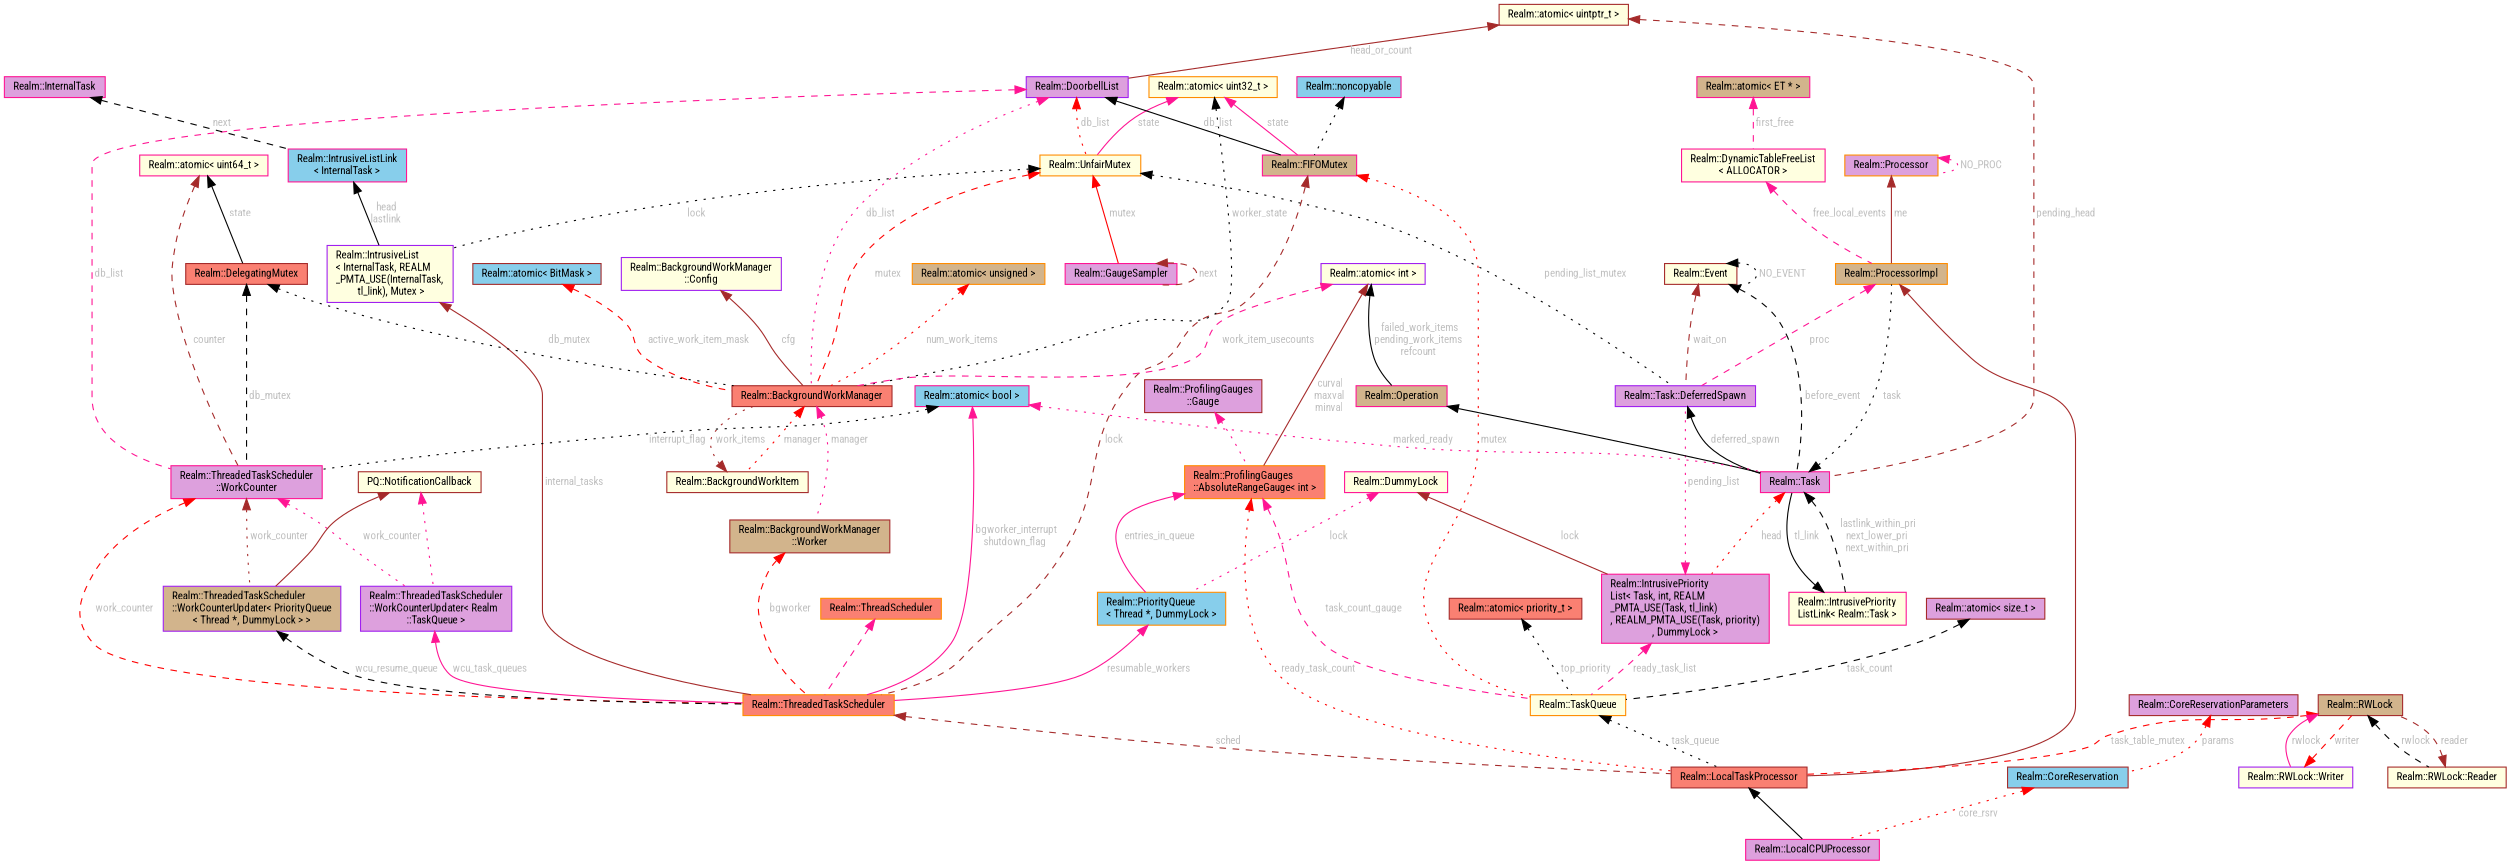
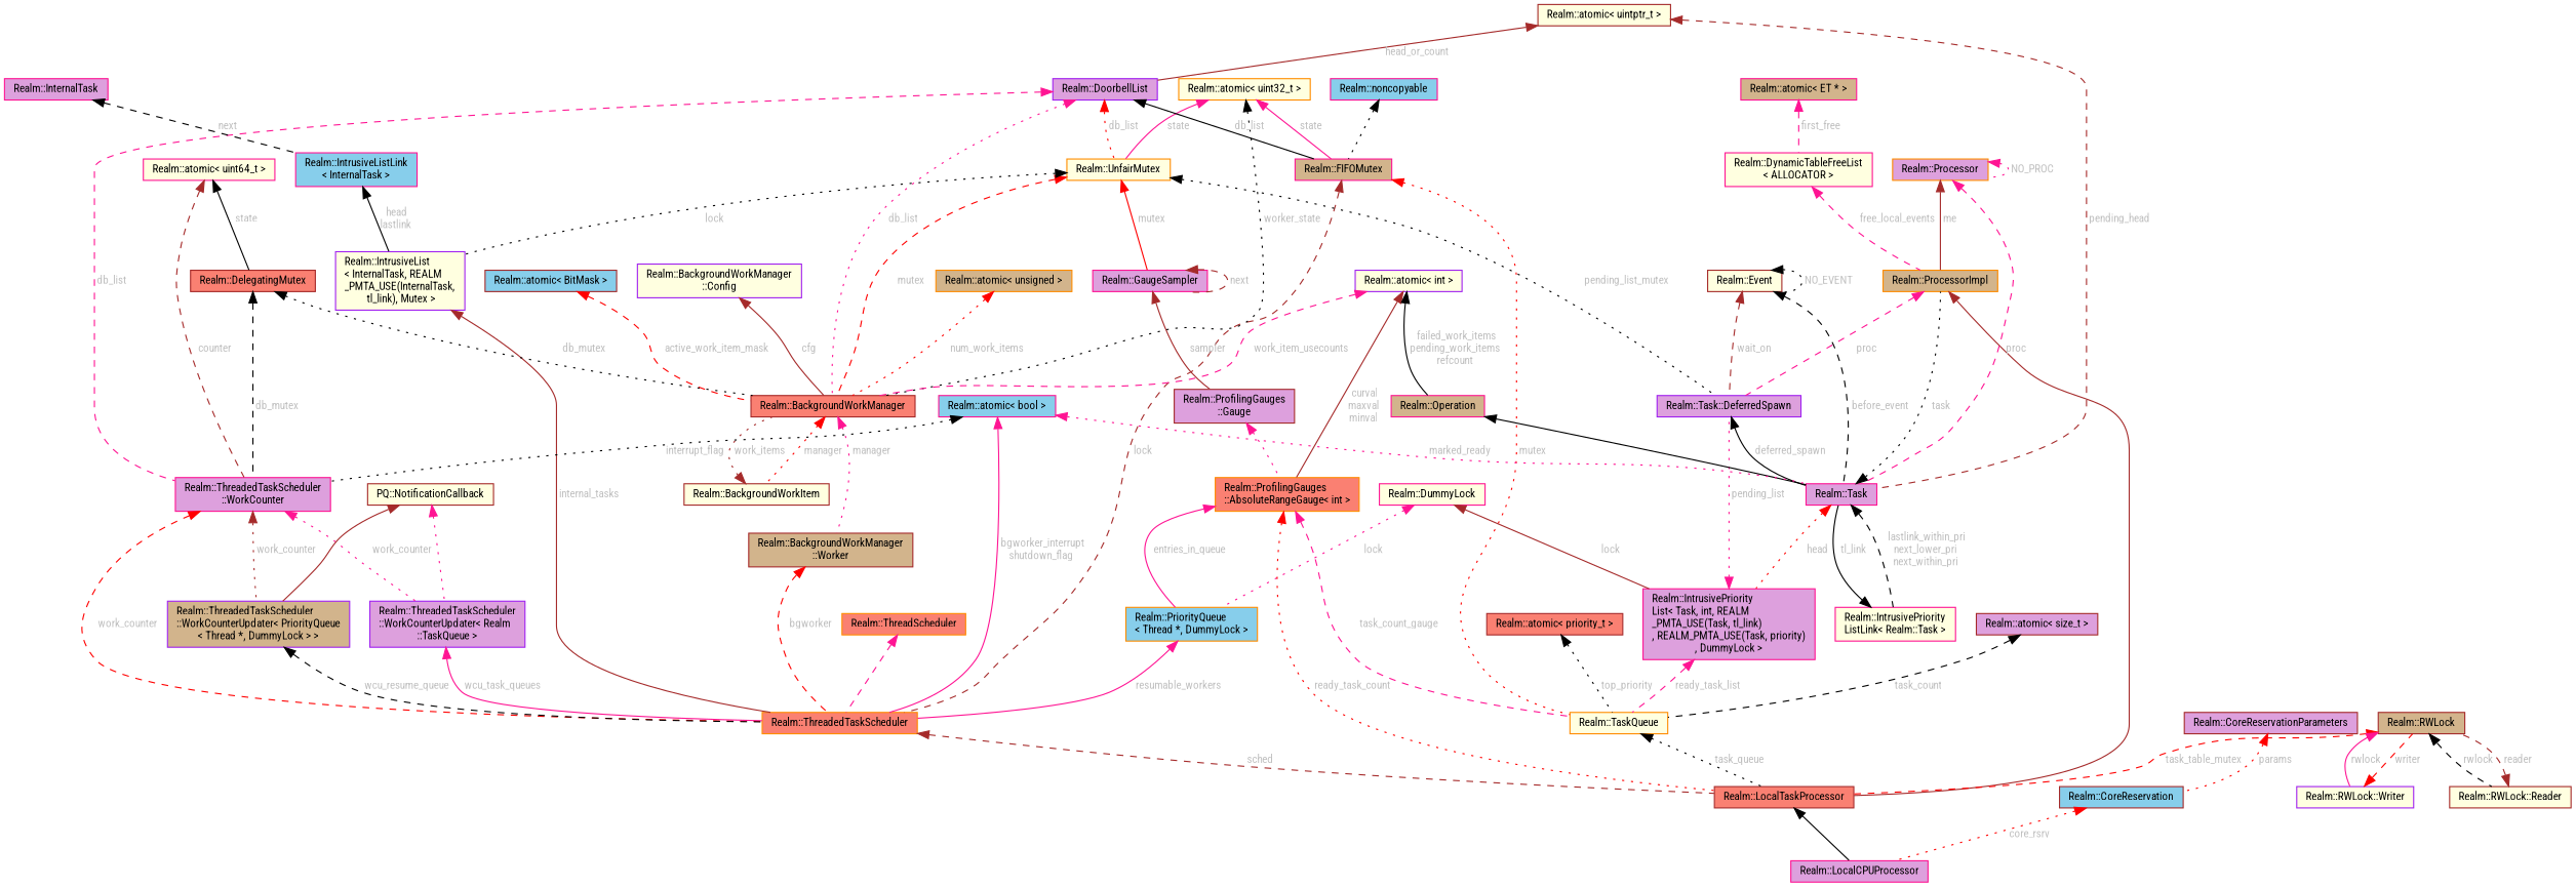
  digraph {
    fontname="Roboto Condensed"
    node [color=deeppink fillcolor=lightyellow fontname="Roboto Condensed" fontsize=10 shape=box style=filled]
    edge [color=black dir=back fontname="Roboto Condensed" fontsize=10 labelfontname=Helvetica labelfontsize=10 style=dashed fontcolor=grey]
    n1 [fillcolor=plum fontcolor=black height=0.2 label="Realm::LocalCPUProcessor" width=0.4]
    n2 [color=brown fillcolor=salmon height=0.2 label="Realm::LocalTaskProcessor" width=0.4]
    n3 [color=darkorange fillcolor=tan height=0.2 label="Realm::ProcessorImpl" width=0.4]
    n4 [color=purple fillcolor=plum height=0.2 label="Realm::Task::DeferredSpawn" width=0.4]
    n5 [fillcolor=plum height=0.2 label="Realm::Task" width=0.4]
    n6 [height=0.2 label="Realm::DynamicTableFreeList\l\< ALLOCATOR \>" width=0.4]
    n7 [fillcolor=tan height=0.2 label="Realm::atomic\< ET * \>" width=0.4]
    n8 [color=darkorange fillcolor=plum height=0.2 label="Realm::Processor" width=0.4]
    n9 [fillcolor=plum height=0.2 label="Realm::IntrusivePriority\lList\< Task, int, REALM\l_PMTA_USE(Task, tl_link)\l, REALM_PMTA_USE(Task, priority)\l, DummyLock \>" width=0.4]
    n10 [height=0.2 label="Realm::IntrusivePriority\lListLink\< Realm::Task \>" width=0.4]
    n11 [color=darkorange fillcolor=salmon height=0.2 label="Realm::ThreadedTaskScheduler" width=0.4]
    n12 [color=darkorange fillcolor=salmon height=0.2 label="Realm::ThreadScheduler" width=0.4]
    n13 [fillcolor=tan height=0.2 label="Realm::FIFOMutex" width=0.4]
    n14 [color=darkorange height=0.2 label="Realm::TaskQueue" width=0.4]
    n15 [fillcolor=skyblue height=0.2 label="Realm::noncopyable" width=0.4]
    n16 [color=darkorange height=0.2 label="Realm::UnfairMutex" width=0.4]
    n17 [color=brown fillcolor=salmon height=0.2 label="Realm::BackgroundWorkManager" width=0.4]
    n18 [color=purple height=0.2 label="Realm::IntrusiveList\l\< InternalTask, REALM\l_PMTA_USE(InternalTask,\l tl_link), Mutex \>" width=0.4]
    n19 [fillcolor=plum height=0.2 label="Realm::GaugeSampler" width=0.4]
    n20 [color=darkorange height=0.2 label="Realm::atomic\< uint32_t \>" width=0.4]
    n21 [color=brown fillcolor=tan height=0.2 label="Realm::BackgroundWorkManager\l::Worker" width=0.4]
    n22 [color=brown height=0.2 label="Realm::BackgroundWorkItem" width=0.4]
    n23 [color=purple fillcolor=plum height=0.2 label="Realm::DoorbellList" width=0.4]
    n24 [fillcolor=plum height=0.2 label="Realm::ThreadedTaskScheduler\l::WorkCounter" width=0.4]
    n25 [color=purple fillcolor=plum height=0.2 label="Realm::ThreadedTaskScheduler\l::WorkCounterUpdater\< Realm\l::TaskQueue \>" width=0.4]
    n26 [color=purple fillcolor=tan height=0.2 label="Realm::ThreadedTaskScheduler\l::WorkCounterUpdater\< PriorityQueue\l\< Thread *, DummyLock \> \>" width=0.4]
    n27 [color=brown height=0.2 label="Realm::atomic\< uintptr_t \>" width=0.4]
    n28 [color=brown fillcolor=plum height=0.2 label="Realm::ProfilingGauges\l::Gauge" width=0.4]
    n29 [fillcolor=skyblue height=0.2 label="Realm::IntrusiveListLink\l\< InternalTask \>" width=0.4]
    n30 [fillcolor=plum height=0.2 label="Realm::InternalTask" width=0.4]
    n31 [color=darkorange fillcolor=skyblue height=0.2 label="Realm::PriorityQueue\l\< Thread *, DummyLock \>" width=0.4]
    n32 [height=0.2 label="Realm::DummyLock" width=0.4]
    n33 [color=darkorange fillcolor=salmon height=0.2 label="Realm::ProfilingGauges\l::AbsoluteRangeGauge\< int \>" width=0.4]
    n34 [color=purple height=0.2 label="Realm::atomic\< int \>" width=0.4]
    n35 [fillcolor=tan height=0.2 label="Realm::Operation" width=0.4]
    n36 [fillcolor=skyblue height=0.2 label="Realm::atomic\< bool \>" width=0.4]
    n37 [height=0.2 label="Realm::atomic\< uint64_t \>" width=0.4]
    n38 [color=brown fillcolor=salmon height=0.2 label="Realm::DelegatingMutex" width=0.4]
    n39 [color=brown height=0.2 label="PQ::NotificationCallback" width=0.4]
    n40 [color=purple height=0.2 label="Realm::BackgroundWorkManager\l::Config" width=0.4]
    n41 [color=darkorange fillcolor=tan height=0.2 label="Realm::atomic\< unsigned \>" width=0.4]
    n42 [color=brown fillcolor=skyblue height=0.2 label="Realm::atomic\< BitMask \>" width=0.4]
    n43 [color=brown fillcolor=salmon height=0.2 label="Realm::atomic\< priority_t \>" width=0.4]
    n44 [color=brown fillcolor=plum height=0.2 label="Realm::atomic\< size_t \>" width=0.4]
    n45 [color=brown height=0.2 label="Realm::Event" width=0.4]
    n46 [color=brown fillcolor=tan height=0.2 label="Realm::RWLock" width=0.4]
    n47 [color=purple height=0.2 label="Realm::RWLock::Writer" width=0.4]
    n48 [color=brown height=0.2 label="Realm::RWLock::Reader" width=0.4]
    n49 [color=brown fillcolor=skyblue height=0.2 label="Realm::CoreReservation" width=0.4]
    n50 [color=brown fillcolor=plum height=0.2 label="Realm::CoreReservationParameters" width=0.4]
    n2 -> n1 [style=solid fontcolor=""]
    n3 -> n2 [color=brown style=solid fontcolor=""]
    n3 -> n4 [color=deeppink label=" proc"]
    n4 -> n5 [label=" deferred_spawn" style=solid]
    n5 -> n3 [label=" task" style=dotted]
    n5 -> n9 [color=red label=" head" style=dotted]
    n5 -> n10 [label=" lastlink_within_pri\nnext_lower_pri\nnext_within_pri"]
    n6 -> n3 [color=deeppink label=" free_local_events"]
    n7 -> n6 [color=deeppink label=" first_free"]
    n8 -> n3 [color=brown label=" me" style=solid]
+   n8 -> n5 [color=deeppink label=" proc"]
    n8 -> n8 [color=deeppink label=" NO_PROC" style=dotted]
    n9 -> n4 [color=deeppink label=" pending_list" style=dotted]
    n9 -> n14 [color=deeppink label=" ready_task_list"]
    n10 -> n5 [label=" tl_link" style=solid]
    n11 -> n2 [color=brown label=" sched"]
    n12 -> n11 [color=deeppink fontcolor=""]
    n13 -> n11 [color=brown label=" lock"]
    n13 -> n14 [color=red label=" mutex" style=dotted]
    n14 -> n2 [label=" task_queue" style=dotted]
    n15 -> n13 [style=dotted fontcolor=""]
    n16 -> n4 [label=" pending_list_mutex" style=dotted]
    n16 -> n17 [color=red label=" mutex"]
    n16 -> n18 [label=" lock" style=dotted]
    n16 -> n19 [color=red label=" mutex" style=solid]
    n17 -> n21 [color=deeppink label=" manager" style=dotted]
    n17 -> n22 [color=red label=" manager" style=dotted]
    n18 -> n11 [color=brown label=" internal_tasks" style=solid]
    n19 -> n19 [color=brown label=" next"]
+   n19 -> n28 [color=brown label=" sampler" style=solid]
    n20 -> n13 [color=deeppink label=" state" style=solid]
    n20 -> n16 [color=deeppink label=" state" style=solid]
    n20 -> n17 [label=" worker_state" style=dotted]
    n21 -> n11 [color=red label=" bgworker"]
    n22 -> n17 [color=brown label=" work_items" style=dotted]
    n23 -> n13 [label=" db_list" style=solid]
    n23 -> n16 [color=red label=" db_list" style=dotted]
    n23 -> n17 [color=deeppink label=" db_list" style=dotted]
    n23 -> n24 [color=deeppink label=" db_list"]
    n24 -> n11 [color=red label=" work_counter"]
    n24 -> n25 [color=deeppink label=" work_counter" style=dotted]
    n24 -> n26 [color=brown label=" work_counter" style=dotted]
    n25 -> n11 [color=deeppink label=" wcu_task_queues" style=solid]
    n26 -> n11 [label=" wcu_resume_queue"]
    n27 -> n5 [color=brown label=" pending_head"]
    n27 -> n23 [color=brown label=" head_or_count" style=solid]
    n28 -> n33 [color=deeppink style=dotted fontcolor=""]
    n29 -> n18 [label=" head\nlastlink" style=solid]
    n30 -> n29 [label=" next"]
    n31 -> n11 [color=deeppink label=" resumable_workers" style=solid]
    n32 -> n9 [color=brown label=" lock" style=solid]
    n32 -> n31 [color=deeppink label=" lock" style=dotted]
    n33 -> n2 [color=red label=" ready_task_count" style=dotted]
    n33 -> n14 [color=deeppink label=" task_count_gauge"]
    n33 -> n31 [color=deeppink label=" entries_in_queue" style=solid]
    n34 -> n17 [color=deeppink label=" work_item_usecounts"]
    n34 -> n33 [color=brown label=" curval\nmaxval\nminval" style=solid]
    n34 -> n35 [label=" failed_work_items\npending_work_items\nrefcount" style=solid]
    n35 -> n5 [style=solid fontcolor=""]
    n36 -> n5 [color=deeppink label=" marked_ready" style=dotted]
    n36 -> n11 [color=deeppink label=" bgworker_interrupt\nshutdown_flag" style=solid]
    n36 -> n24 [label=" interrupt_flag" style=dotted]
    n37 -> n24 [color=brown label=" counter"]
    n37 -> n38 [label=" state" style=solid]
    n38 -> n17 [label=" db_mutex" style=dotted]
    n38 -> n24 [label=" db_mutex"]
    n39 -> n25 [color=deeppink style=dotted fontcolor=""]
    n39 -> n26 [color=brown style=solid fontcolor=""]
    n40 -> n17 [color=brown label=" cfg" style=solid]
    n41 -> n17 [color=red label=" num_work_items" style=dotted]
    n42 -> n17 [color=red label=" active_work_item_mask"]
    n43 -> n14 [label=" top_priority" style=dotted]
    n44 -> n14 [label=" task_count"]
    n45 -> n4 [color=brown label=" wait_on"]
    n45 -> n5 [label=" before_event"]
    n45 -> n45 [label=" NO_EVENT" style=dotted]
    n46 -> n2 [color=red label=" task_table_mutex"]
    n46 -> n47 [color=deeppink label=" rwlock" style=solid]
    n46 -> n48 [label=" rwlock"]
    n47 -> n46 [color=red label=" writer"]
    n48 -> n46 [color=brown label=" reader"]
    n49 -> n1 [color=red label=" core_rsrv" style=dotted]
    n50 -> n49 [color=red label=" params" style=dotted]
  }
